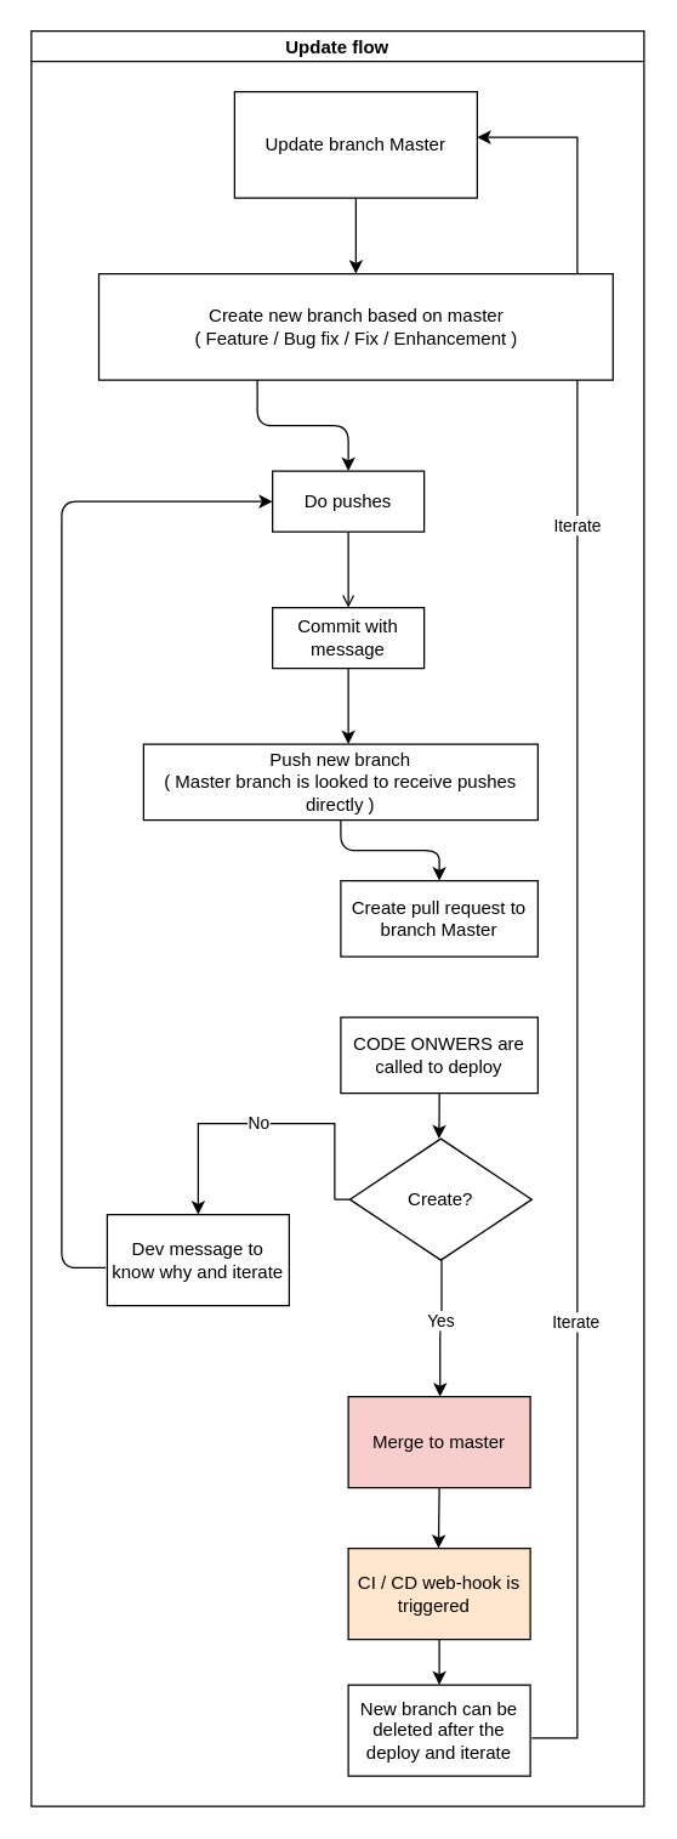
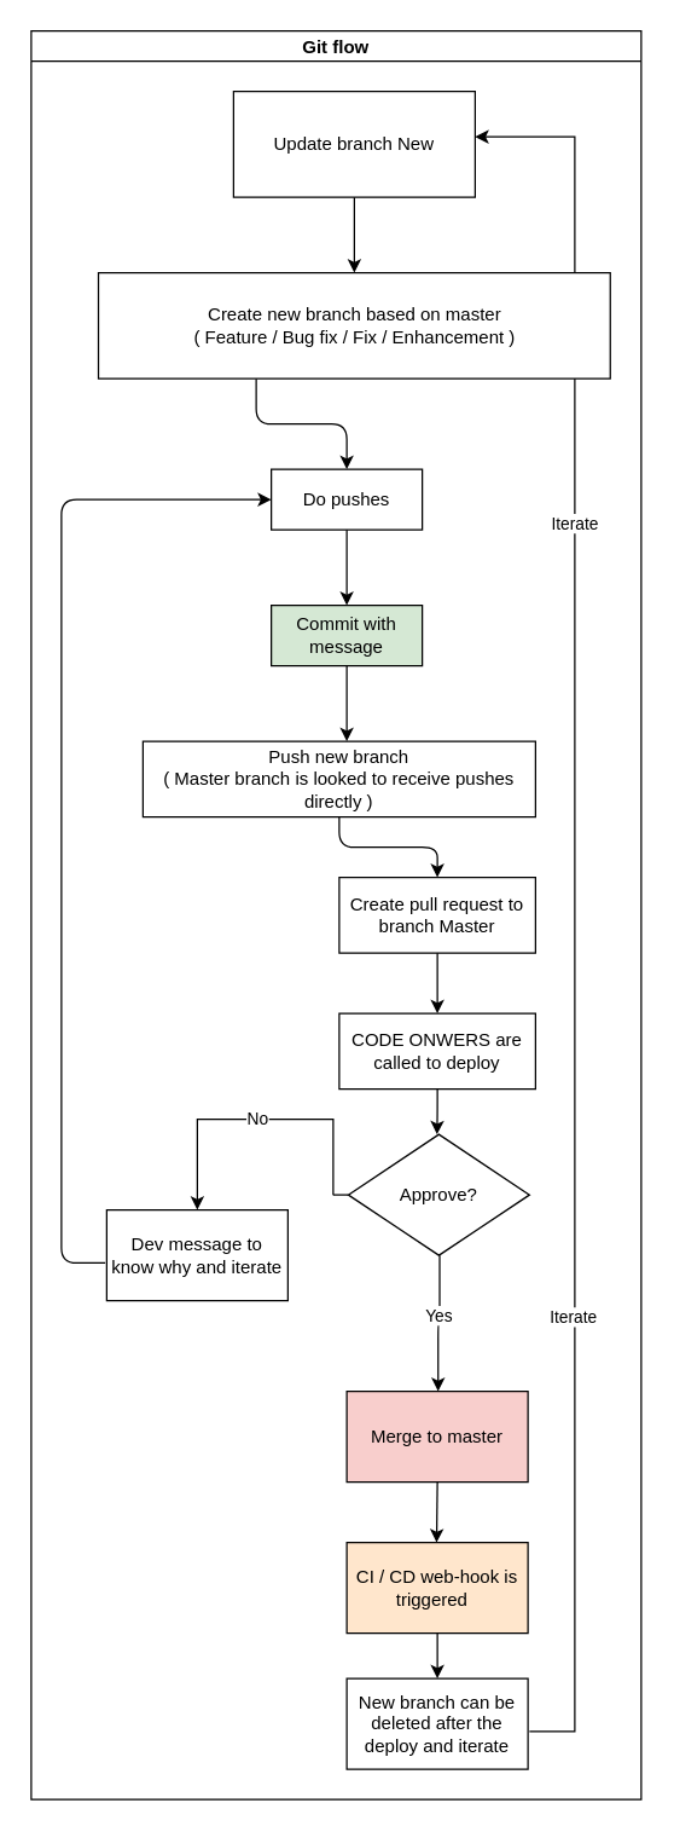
  <mxCell id="0" />
  <mxCell id="1" parent="0" />
- <mxCell id="2" value="Update flow" style="swimlane;startSize=20;horizontal=1;childLayout=treeLayout;horizontalTree=0;resizable=0;containerType=tree;fontSize=12;" vertex="1" parent="1"><mxGeometry x="20" y="20" width="404" height="1170" as="geometry" /></mxCell>
- <mxCell id="3" value="Update branch Master" style="whiteSpace=wrap;html=1;" vertex="1" parent="2"><mxGeometry x="134" y="40" width="160" height="70" as="geometry" /></mxCell>
+ <mxCell id="2" value="Git flow" style="swimlane;startSize=20;horizontal=1;childLayout=treeLayout;horizontalTree=0;resizable=0;containerType=tree;fontSize=12;" vertex="1" parent="1"><mxGeometry x="20" y="20" width="404" height="1170" as="geometry" /></mxCell>
+ <mxCell id="3" value="Update branch New" style="whiteSpace=wrap;html=1;" vertex="1" parent="2"><mxGeometry x="134" y="40" width="160" height="70" as="geometry" /></mxCell>
  <mxCell id="4" value="Do pushes" style="whiteSpace=wrap;html=1;" vertex="1" parent="2"><mxGeometry x="159" y="290" width="100" height="40" as="geometry" /></mxCell>
- <mxCell id="5" value="" style="edgeStyle=elbowEdgeStyle;elbow=vertical;html=1;rounded=1;curved=0;sourcePerimeterSpacing=0;targetPerimeterSpacing=0;startSize=6;endSize=6;entryX=0.5;entryY=0;entryDx=0;entryDy=0;endArrow=open;" edge="1" target="6" source="4" parent="2"><mxGeometry relative="1" as="geometry"><mxPoint x="314" y="510" as="sourcePoint" /><mxPoint x="209" y="370" as="targetPoint" /></mxGeometry></mxCell>
- <mxCell id="6" value="Commit with message" style="whiteSpace=wrap;html=1;" vertex="1" parent="2"><mxGeometry x="159" y="380" width="100" height="40" as="geometry" /></mxCell>
+ <mxCell id="5" value="" style="edgeStyle=elbowEdgeStyle;elbow=vertical;html=1;rounded=1;curved=0;sourcePerimeterSpacing=0;targetPerimeterSpacing=0;startSize=6;endSize=6;entryX=0.5;entryY=0;entryDx=0;entryDy=0;" edge="1" target="6" source="4" parent="2"><mxGeometry relative="1" as="geometry"><mxPoint x="314" y="510" as="sourcePoint" /><mxPoint x="209" y="370" as="targetPoint" /></mxGeometry></mxCell>
+ <mxCell id="6" value="Commit with message" style="whiteSpace=wrap;html=1;fillColor=#d5e8d4;" vertex="1" parent="2"><mxGeometry x="159" y="380" width="100" height="40" as="geometry" /></mxCell>
  <mxCell id="7" value="Push new branch&lt;br&gt;( Master branch is looked to receive pushes directly )" style="whiteSpace=wrap;html=1;" vertex="1" parent="2"><mxGeometry x="74" y="470" width="260" height="50" as="geometry" /></mxCell>
  <mxCell id="8" value="" style="elbow=vertical;html=1;rounded=1;sourcePerimeterSpacing=0;targetPerimeterSpacing=0;startSize=6;endSize=6;" edge="1" source="6" parent="2"><mxGeometry relative="1" as="geometry"><mxPoint x="384" y="600" as="sourcePoint" /><mxPoint x="209" y="470" as="targetPoint" /></mxGeometry></mxCell>
  <mxCell id="9" value="" style="edgeStyle=orthogonalEdgeStyle;rounded=0;orthogonalLoop=1;jettySize=auto;html=1;" edge="1" source="3" target="31" parent="2"><mxGeometry relative="1" as="geometry" /></mxCell>
  <mxCell id="10" value="" style="edgeStyle=elbowEdgeStyle;elbow=vertical;html=1;rounded=1;curved=0;sourcePerimeterSpacing=0;targetPerimeterSpacing=0;startSize=6;endSize=6;" edge="1" target="11" source="7" parent="2"><mxGeometry relative="1" as="geometry"><mxPoint x="494" y="550" as="sourcePoint" /></mxGeometry></mxCell>
  <mxCell id="11" value="Create pull request to branch Master" style="whiteSpace=wrap;html=1;" vertex="1" parent="2"><mxGeometry x="204" y="560" width="130" height="50" as="geometry" /></mxCell>
+ <mxCell id="12" value="" style="edgeStyle=elbowEdgeStyle;elbow=vertical;html=1;rounded=1;curved=0;sourcePerimeterSpacing=0;targetPerimeterSpacing=0;startSize=6;endSize=6;" edge="1" target="13" source="11" parent="2"><mxGeometry relative="1" as="geometry"><mxPoint x="419" y="650" as="sourcePoint" /></mxGeometry></mxCell>
  <mxCell id="13" value="CODE ONWERS are called to deploy" style="whiteSpace=wrap;html=1;" vertex="1" parent="2"><mxGeometry x="204" y="650" width="130" height="50" as="geometry" /></mxCell>
  <mxCell id="14" value="" style="edgeStyle=elbowEdgeStyle;elbow=vertical;html=1;rounded=1;curved=0;sourcePerimeterSpacing=0;targetPerimeterSpacing=0;startSize=6;endSize=6;" edge="1" parent="2"><mxGeometry relative="1" as="geometry"><mxPoint x="149" y="230" as="sourcePoint" /><mxPoint x="209" y="290" as="targetPoint" /></mxGeometry></mxCell>
- <mxCell id="15" value="Create?" style="rhombus;whiteSpace=wrap;html=1;" vertex="1" parent="2"><mxGeometry x="210" y="730" width="120" height="80" as="geometry" /></mxCell>
+ <mxCell id="15" value="Approve?" style="rhombus;whiteSpace=wrap;html=1;" vertex="1" parent="2"><mxGeometry x="210" y="730" width="120" height="80" as="geometry" /></mxCell>
  <mxCell id="16" value="Dev message to know why and iterate" style="rounded=0;whiteSpace=wrap;html=1;" vertex="1" parent="2"><mxGeometry x="50" y="780" width="120" height="60" as="geometry" /></mxCell>
  <mxCell id="17" value="Merge to master" style="rounded=0;whiteSpace=wrap;html=1;fillColor=#f8cecc;" vertex="1" parent="2"><mxGeometry x="209" y="900" width="120" height="60" as="geometry" /></mxCell>
  <mxCell id="18" value="" style="edgeStyle=elbowEdgeStyle;elbow=vertical;html=1;rounded=1;curved=0;sourcePerimeterSpacing=0;targetPerimeterSpacing=0;startSize=6;endSize=6;entryX=0.5;entryY=0;entryDx=0;entryDy=0;" edge="1" parent="2"><mxGeometry relative="1" as="geometry"><mxPoint x="270.5" y="810" as="sourcePoint" /><mxPoint x="269.5" y="900" as="targetPoint" /></mxGeometry></mxCell>
  <mxCell id="19" value="Yes" style="edgeLabel;html=1;align=center;verticalAlign=middle;resizable=0;points=[];" vertex="1" connectable="0" parent="18"><mxGeometry x="-0.267" y="-4" relative="1" as="geometry"><mxPoint x="3" y="6" as="offset" /></mxGeometry></mxCell>
  <mxCell id="20" value="" style="edgeStyle=elbowEdgeStyle;html=1;rounded=1;sourcePerimeterSpacing=0;targetPerimeterSpacing=0;startSize=6;endSize=6;entryX=0;entryY=0.5;entryDx=0;entryDy=0;exitX=0;exitY=0.75;exitDx=0;exitDy=0;" edge="1" parent="2"><mxGeometry relative="1" as="geometry"><mxPoint x="49" y="815" as="sourcePoint" /><mxPoint x="159" y="310" as="targetPoint" /><Array as="points"><mxPoint x="20" y="540" /></Array></mxGeometry></mxCell>
  <mxCell id="21" value="" style="endArrow=none;html=1;rounded=0;entryX=0;entryY=0.5;entryDx=0;entryDy=0;" edge="1" parent="2" target="15"><mxGeometry width="50" height="50" relative="1" as="geometry"><mxPoint x="200" y="770" as="sourcePoint" /><mxPoint x="230" y="790" as="targetPoint" /></mxGeometry></mxCell>
  <mxCell id="22" value="No" style="endArrow=classic;html=1;rounded=0;entryX=0.5;entryY=0;entryDx=0;entryDy=0;" edge="1" parent="2" target="16"><mxGeometry width="50" height="50" relative="1" as="geometry"><mxPoint x="200" y="770" as="sourcePoint" /><mxPoint x="70" y="750" as="targetPoint" /><Array as="points"><mxPoint x="200" y="720" /><mxPoint x="170" y="720" /><mxPoint x="110" y="720" /></Array></mxGeometry></mxCell>
  <mxCell id="23" value="CI / CD web-hook is triggered&amp;nbsp;&amp;nbsp;" style="rounded=0;whiteSpace=wrap;html=1;fillColor=#ffe6cc;" vertex="1" parent="2"><mxGeometry x="209" y="1000" width="120" height="60" as="geometry" /></mxCell>
  <mxCell id="24" value="" style="endArrow=classic;html=1;rounded=0;" edge="1" parent="2"><mxGeometry width="50" height="50" relative="1" as="geometry"><mxPoint x="269" y="960" as="sourcePoint" /><mxPoint x="268.5" y="1000" as="targetPoint" /></mxGeometry></mxCell>
  <mxCell id="25" value="" style="endArrow=classic;html=1;rounded=0;edgeStyle=orthogonalEdgeStyle;entryX=1;entryY=0.5;entryDx=0;entryDy=0;exitX=1.008;exitY=0.667;exitDx=0;exitDy=0;exitPerimeter=0;" edge="1" parent="2"><mxGeometry width="50" height="50" relative="1" as="geometry"><mxPoint x="329.96" y="1125.02" as="sourcePoint" /><mxPoint x="294" y="70" as="targetPoint" /><Array as="points"><mxPoint x="360" y="1125" /><mxPoint x="360" y="70" /></Array></mxGeometry></mxCell>
  <mxCell id="26" value="Iterate" style="edgeLabel;html=1;align=center;verticalAlign=middle;resizable=0;points=[];" vertex="1" connectable="0" parent="25"><mxGeometry x="-0.426" y="2" relative="1" as="geometry"><mxPoint y="25" as="offset" /></mxGeometry></mxCell>
  <mxCell id="27" value="Iterate" style="edgeLabel;html=1;align=center;verticalAlign=middle;resizable=0;points=[];" vertex="1" connectable="0" parent="25"><mxGeometry x="0.628" y="1" relative="1" as="geometry"><mxPoint y="107" as="offset" /></mxGeometry></mxCell>
  <mxCell id="28" value="New branch can be deleted after the deploy and iterate" style="rounded=0;whiteSpace=wrap;html=1;" vertex="1" parent="2"><mxGeometry x="209" y="1090" width="120" height="60" as="geometry" /></mxCell>
  <mxCell id="29" value="" style="endArrow=classic;html=1;rounded=0;entryX=0.5;entryY=0;entryDx=0;entryDy=0;exitX=0.5;exitY=1;exitDx=0;exitDy=0;" edge="1" parent="2" source="23" target="28"><mxGeometry width="50" height="50" relative="1" as="geometry"><mxPoint x="260" y="1070" as="sourcePoint" /><mxPoint x="380" y="750" as="targetPoint" /></mxGeometry></mxCell>
  <mxCell id="30" value="" style="edgeStyle=elbowEdgeStyle;elbow=vertical;html=1;rounded=1;curved=0;sourcePerimeterSpacing=0;targetPerimeterSpacing=0;startSize=6;endSize=6;" edge="1" parent="2"><mxGeometry relative="1" as="geometry"><mxPoint x="269" y="700" as="sourcePoint" /><mxPoint x="268.76" y="730" as="targetPoint" /></mxGeometry></mxCell>
  <mxCell id="31" value="Create new branch based on master&lt;br&gt;( Feature / Bug fix / Fix / Enhancement )" style="whiteSpace=wrap;html=1;" vertex="1" parent="2"><mxGeometry x="44.5" y="160" width="339" height="70" as="geometry" /></mxCell>
